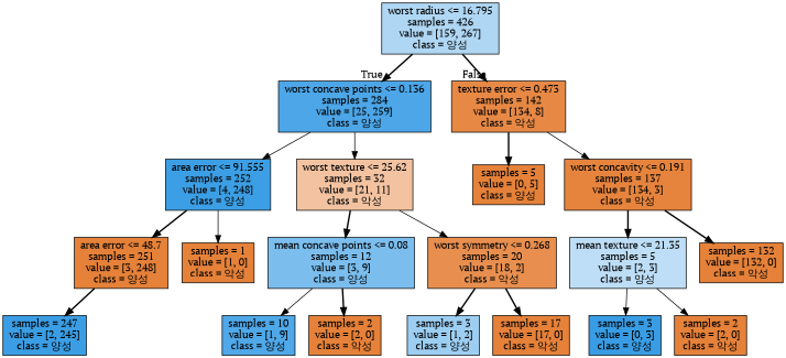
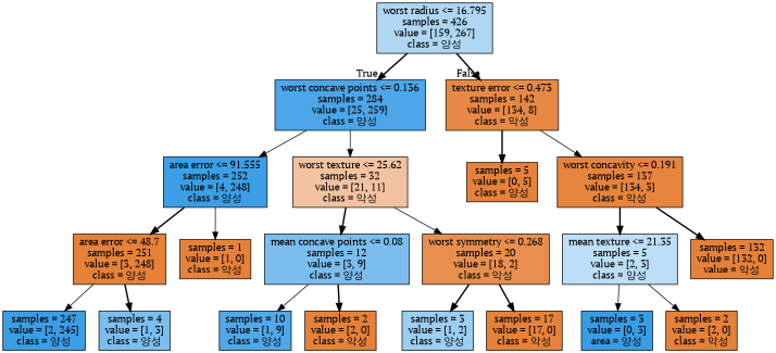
  digraph {
    fontname="PT Serif"
    node [color=black fillcolor="#e58139" fontname="PT Serif" shape=box style=filled]
    edge [fontname="PT Serif" style=bold]
    n1 [fillcolor="#afd7f4" label="worst radius <= 16.795\nsamples = 426\nvalue = [159, 267]\nclass = 양성"]
    n2 [fillcolor="#4ca6e8" label="worst concave points <= 0.136\nsamples = 284\nvalue = [25, 259]\nclass = 양성"]
    n3 [fillcolor="#e78945" label="texture error <= 0.473\nsamples = 142\nvalue = [134, 8]\nclass = 악성"]
    n4 [fillcolor="#3c9fe5" label="area error <= 91.555\nsamples = 252\nvalue = [4, 248]\nclass = 양성"]
    n5 [fillcolor="#f3c3a1" label="worst texture <= 25.62\nsamples = 32\nvalue = [21, 11]\nclass = 악성"]
    n6 [label="samples = 5\nvalue = [0, 5]\nclass = 양성"]
    n7 [fillcolor="#e6843d" label="worst concavity <= 0.191\nsamples = 137\nvalue = [134, 3]\nclass = 악성"]
    n8 [label="area error <= 48.7\nsamples = 251\nvalue = [3, 248]\nclass = 양성"]
    n9 [label="samples = 1\nvalue = [1, 0]\nclass = 악성"]
    n10 [fillcolor="#7bbeee" label="mean concave points <= 0.08\nsamples = 12\nvalue = [3, 9]\nclass = 양성"]
    n11 [fillcolor="#e88f4f" label="worst symmetry <= 0.268\nsamples = 20\nvalue = [18, 2]\nclass = 악성"]
    n12 [fillcolor="#3b9ee5" label="samples = 247\nvalue = [2, 245]\nclass = 양성"]
+   n13 [fillcolor="#7bbeee" label="samples = 4\nvalue = [1, 3]\nclass = 양성"]
    n14 [fillcolor="#4fa8e8" label="samples = 10\nvalue = [1, 9]\nclass = 양성"]
    n15 [label="samples = 2\nvalue = [2, 0]\nclass = 악성"]
    n16 [fillcolor="#9ccef2" label="samples = 3\nvalue = [1, 2]\nclass = 양성"]
    n17 [label="samples = 17\nvalue = [17, 0]\nclass = 악성"]
    n18 [fillcolor="#bddef6" label="mean texture <= 21.35\nsamples = 5\nvalue = [2, 3]\nclass = 양성"]
-   n19 [label="samples = 132\nvalue = [132, 0]\nclass = 악성"]
-   n20 [fillcolor="#399de5" label="samples = 3\nvalue = [0, 3]\nclass = 양성"]
+   n19 [label="samples = 132\nvalue = [132, 0]\nvalue = 악성"]
+   n20 [fillcolor="#399de5" label="samples = 3\nvalue = [0, 3]\narea = 양성"]
    n21 [label="samples = 2\nvalue = [2, 0]\nclass = 악성"]
    n1 -> n2 [headlabel=True labelangle=45 labeldistance=2.5]
    n1 -> n3 [headlabel=False labelangle=-45 labeldistance=2.5]
    n2 -> n4 [style=solid]
    n2 -> n5 [style=solid]
    n3 -> n6
    n3 -> n7 [style=solid]
    n4 -> n8
    n4 -> n9 [style=solid]
    n5 -> n10
    n5 -> n11 [style=solid]
    n7 -> n18
    n7 -> n19
-   n8 -> n12
+   n8 -> n12 [style=solid]
+   n8 -> n13
    n10 -> n14 [style=solid]
    n10 -> n15
    n11 -> n16
    n11 -> n17
    n18 -> n20 [style=solid]
    n18 -> n21 [style=solid]
  }
